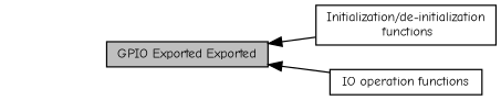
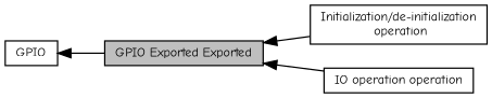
  digraph {
    fontname="Comic Neue"
    rankdir=LR
    node [color=black fillcolor=white fontname="Comic Neue" fontsize=10 shape=box style=filled]
    edge [dir=back fontname="Comic Neue" fontsize=10 labelfontname=Helvetica labelfontsize=10 shape=plaintext style=solid]
+   n1 [height=0.2 label=GPIO width=0.4]
    n2 [fillcolor=grey75 fontcolor=black height=0.2 label="GPIO Exported Exported" width=0.4]
-   n3 [height=0.2 label="Initialization/de-initialization\l functions" width=0.4]
-   n4 [height=0.2 label="IO operation functions" width=0.4]
+   n3 [height=0.2 label="Initialization/de-initialization\l operation" width=0.4]
+   n4 [height=0.2 label="IO operation operation" width=0.4]
+   n1 -> n2
    n2 -> n3
    n2 -> n4
  }
